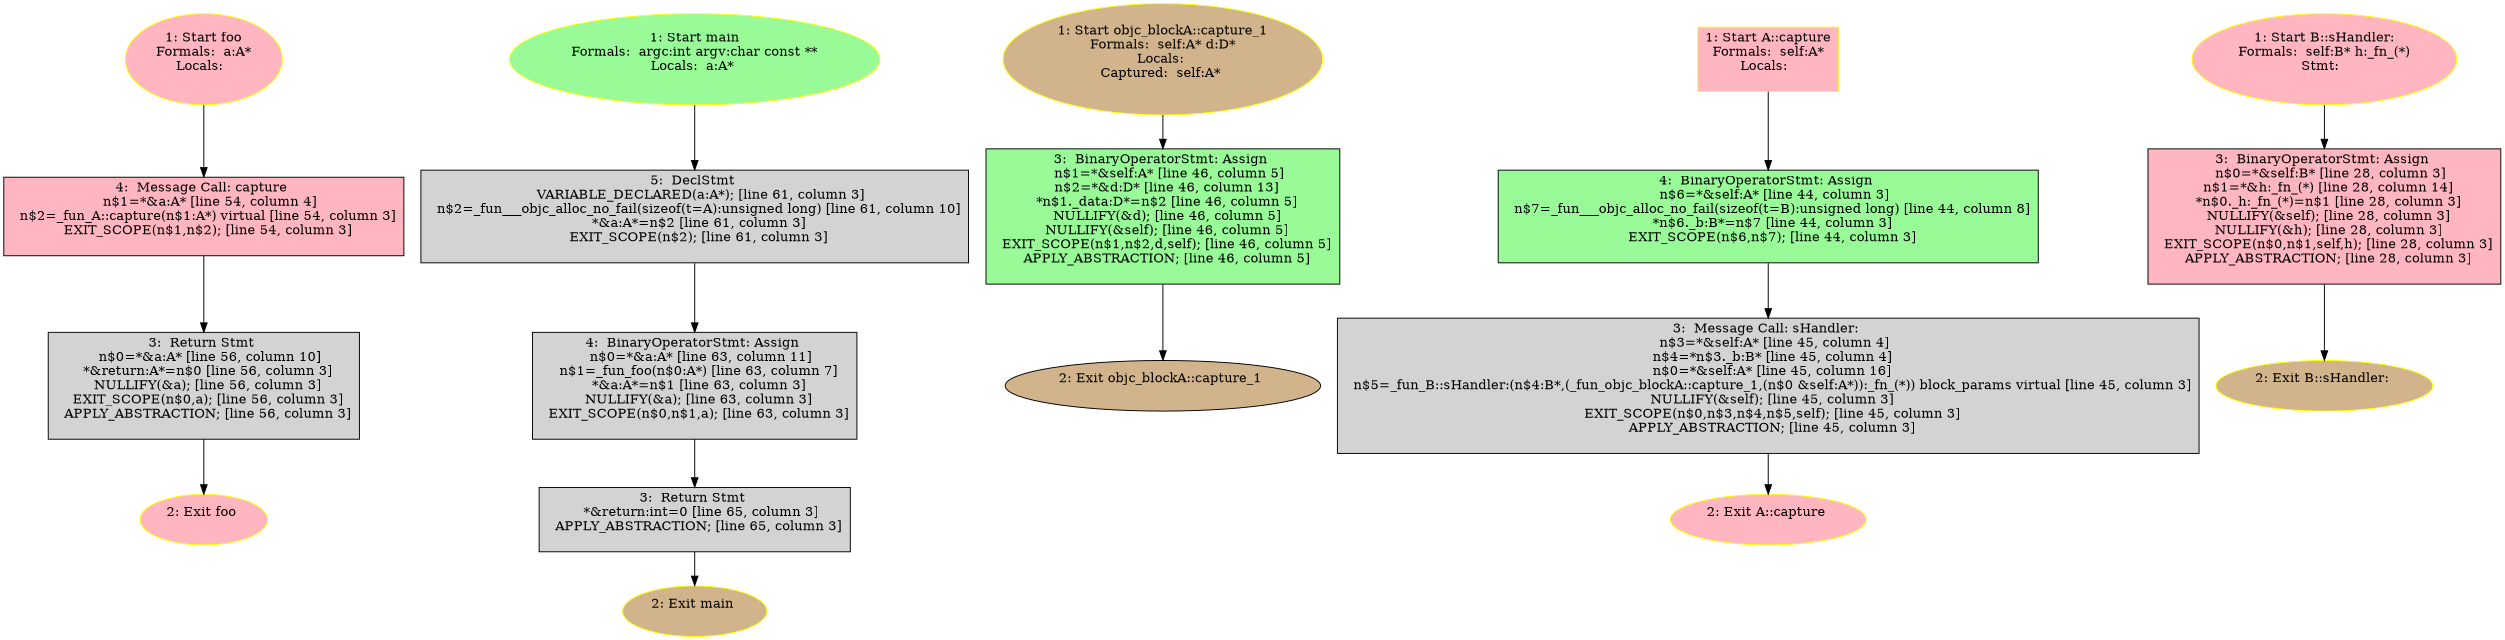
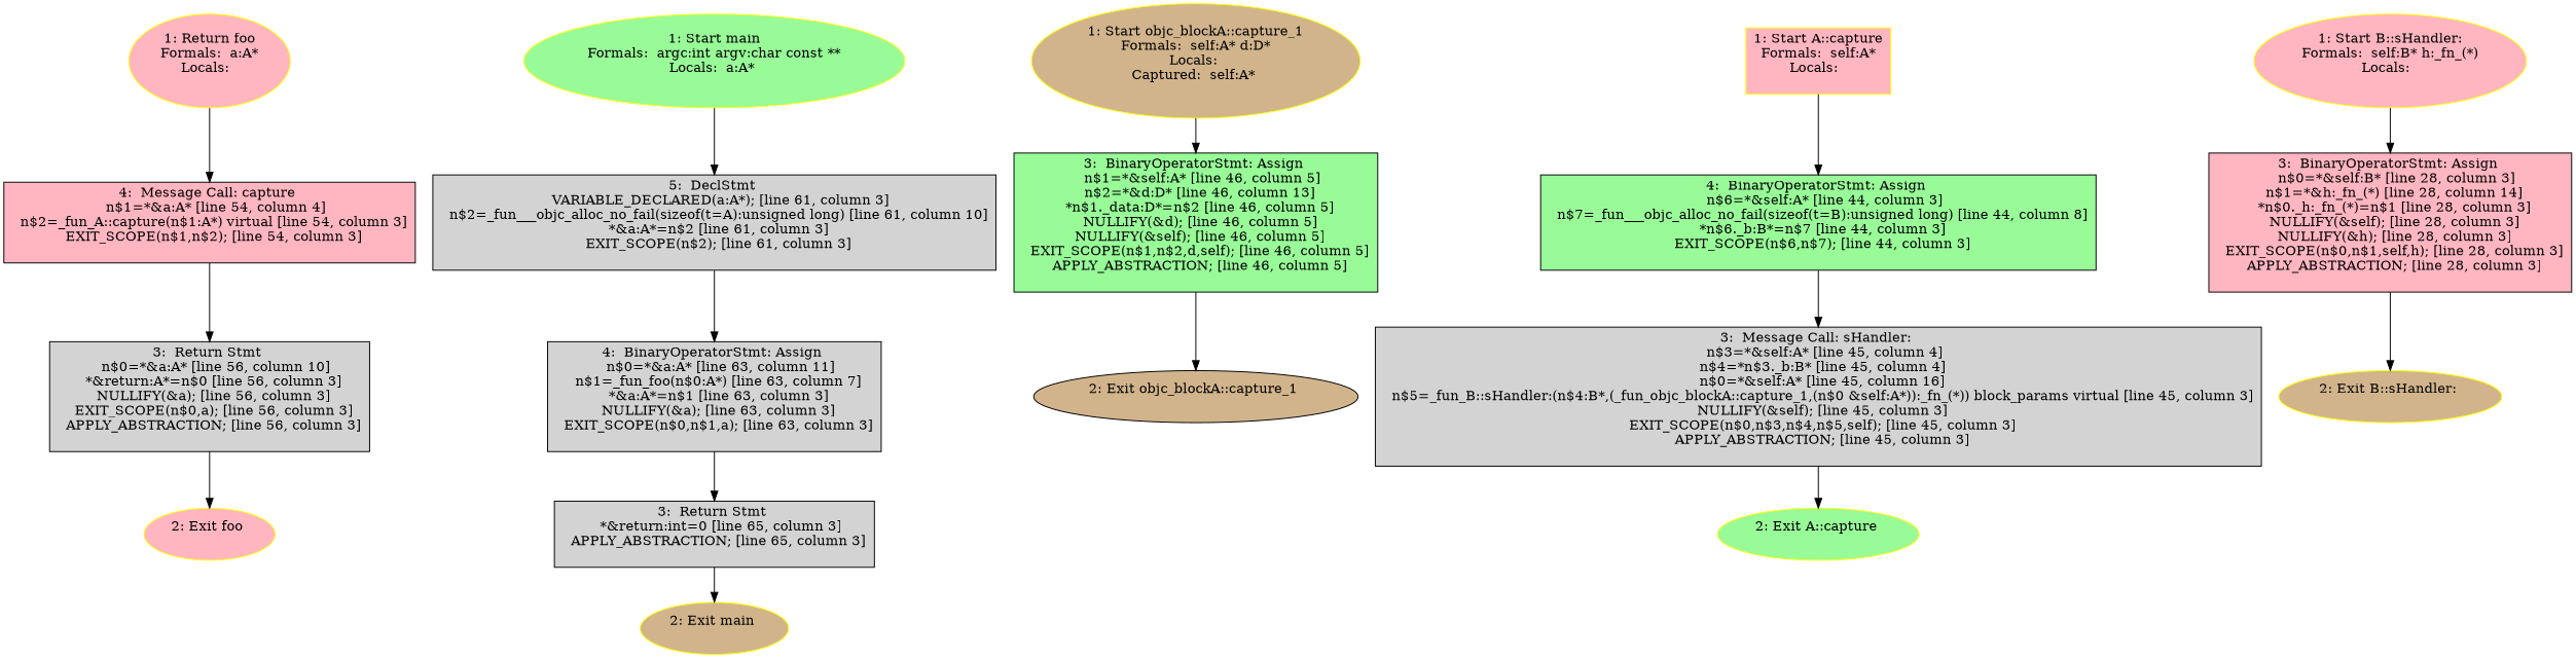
  digraph {
    node [fillcolor=lightpink style=filled shape=box]
-   n1 [color=yellow label="1: Start foo\nFormals:  a:A*\nLocals:  \n  " shape=""]
+   n1 [color=yellow label="1: Return foo\nFormals:  a:A*\nLocals:  \n  " shape=""]
    n2 [label="4:  Message Call: capture \n   n$1=*&a:A* [line 54, column 4]\n  n$2=_fun_A::capture(n$1:A*) virtual [line 54, column 3]\n  EXIT_SCOPE(n$1,n$2); [line 54, column 3]\n "]
    n3 [fillcolor=lightgrey label="3:  Return Stmt \n   n$0=*&a:A* [line 56, column 10]\n  *&return:A*=n$0 [line 56, column 3]\n  NULLIFY(&a); [line 56, column 3]\n  EXIT_SCOPE(n$0,a); [line 56, column 3]\n  APPLY_ABSTRACTION; [line 56, column 3]\n "]
    n4 [color=yellow label="2: Exit foo \n  " shape=""]
    n5 [color=yellow fillcolor=palegreen label="1: Start main\nFormals:  argc:int argv:char const **\nLocals:  a:A* \n  " shape=""]
    n6 [fillcolor=lightgrey label="5:  DeclStmt \n   VARIABLE_DECLARED(a:A*); [line 61, column 3]\n  n$2=_fun___objc_alloc_no_fail(sizeof(t=A):unsigned long) [line 61, column 10]\n  *&a:A*=n$2 [line 61, column 3]\n  EXIT_SCOPE(n$2); [line 61, column 3]\n "]
    n7 [fillcolor=lightgrey label="4:  BinaryOperatorStmt: Assign \n   n$0=*&a:A* [line 63, column 11]\n  n$1=_fun_foo(n$0:A*) [line 63, column 7]\n  *&a:A*=n$1 [line 63, column 3]\n  NULLIFY(&a); [line 63, column 3]\n  EXIT_SCOPE(n$0,n$1,a); [line 63, column 3]\n "]
    n8 [fillcolor=lightgrey label="3:  Return Stmt \n   *&return:int=0 [line 65, column 3]\n  APPLY_ABSTRACTION; [line 65, column 3]\n "]
    n9 [color=yellow fillcolor=tan label="2: Exit main \n  " shape=""]
    n10 [color=yellow fillcolor=tan label="1: Start objc_blockA::capture_1\nFormals:  self:A* d:D*\nLocals: \nCaptured:  self:A* \n  " shape=""]
    n11 [fillcolor=palegreen label="3:  BinaryOperatorStmt: Assign \n   n$1=*&self:A* [line 46, column 5]\n  n$2=*&d:D* [line 46, column 13]\n  *n$1._data:D*=n$2 [line 46, column 5]\n  NULLIFY(&d); [line 46, column 5]\n  NULLIFY(&self); [line 46, column 5]\n  EXIT_SCOPE(n$1,n$2,d,self); [line 46, column 5]\n  APPLY_ABSTRACTION; [line 46, column 5]\n "]
    n12 [color=black fillcolor=tan label="2: Exit objc_blockA::capture_1 \n  " shape=""]
    n13 [color=yellow label="1: Start A::capture\nFormals:  self:A*\nLocals:  \n  "]
    n14 [fillcolor=palegreen label="4:  BinaryOperatorStmt: Assign \n   n$6=*&self:A* [line 44, column 3]\n  n$7=_fun___objc_alloc_no_fail(sizeof(t=B):unsigned long) [line 44, column 8]\n  *n$6._b:B*=n$7 [line 44, column 3]\n  EXIT_SCOPE(n$6,n$7); [line 44, column 3]\n "]
    n15 [fillcolor=lightgrey label="3:  Message Call: sHandler: \n   n$3=*&self:A* [line 45, column 4]\n  n$4=*n$3._b:B* [line 45, column 4]\n  n$0=*&self:A* [line 45, column 16]\n  n$5=_fun_B::sHandler:(n$4:B*,(_fun_objc_blockA::capture_1,(n$0 &self:A*)):_fn_(*)) block_params virtual [line 45, column 3]\n  NULLIFY(&self); [line 45, column 3]\n  EXIT_SCOPE(n$0,n$3,n$4,n$5,self); [line 45, column 3]\n  APPLY_ABSTRACTION; [line 45, column 3]\n "]
-   n16 [color=yellow label="2: Exit A::capture \n  " shape=""]
-   n17 [color=yellow label="1: Start B::sHandler:\nFormals:  self:B* h:_fn_(*)\nStmt:  \n  " shape=""]
+   n16 [color=yellow fillcolor=palegreen label="2: Exit A::capture \n  " shape=""]
+   n17 [color=yellow label="1: Start B::sHandler:\nFormals:  self:B* h:_fn_(*)\nLocals:  \n  " shape=""]
    n18 [label="3:  BinaryOperatorStmt: Assign \n   n$0=*&self:B* [line 28, column 3]\n  n$1=*&h:_fn_(*) [line 28, column 14]\n  *n$0._h:_fn_(*)=n$1 [line 28, column 3]\n  NULLIFY(&self); [line 28, column 3]\n  NULLIFY(&h); [line 28, column 3]\n  EXIT_SCOPE(n$0,n$1,self,h); [line 28, column 3]\n  APPLY_ABSTRACTION; [line 28, column 3]\n "]
    n19 [color=yellow fillcolor=tan label="2: Exit B::sHandler: \n  " shape=""]
    n1 -> n2
    n2 -> n3
    n3 -> n4
    n5 -> n6
    n6 -> n7
    n7 -> n8
    n8 -> n9
    n10 -> n11
    n11 -> n12
    n13 -> n14
    n14 -> n15
    n15 -> n16
    n17 -> n18
    n18 -> n19
  }
